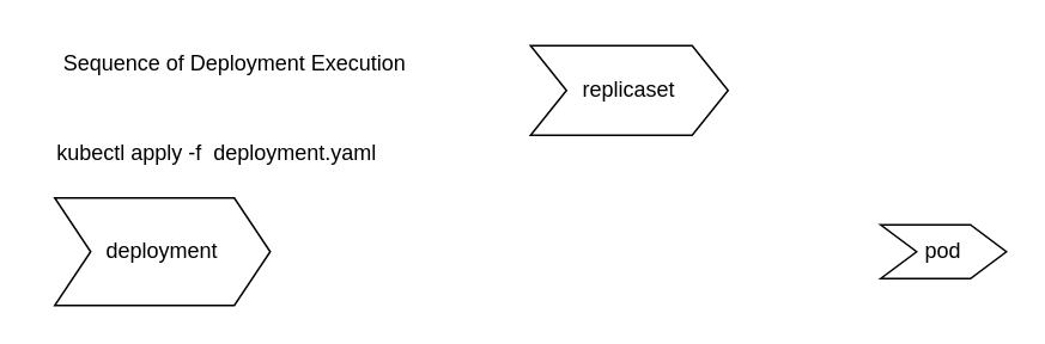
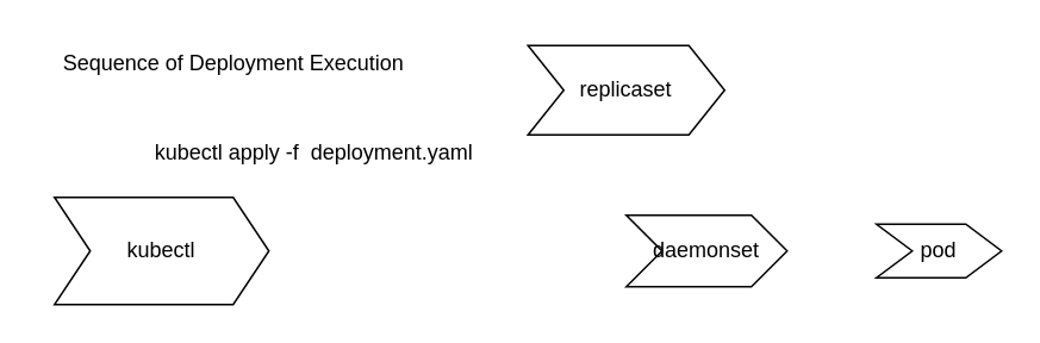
  <mxCell id="0" />
  <mxCell id="1" parent="0" />
- <mxCell id="2" value="deployment" style="shape=step;perimeter=stepPerimeter;whiteSpace=wrap;html=1;fixedSize=1;" parent="1" vertex="1"><mxGeometry x="30" y="110" width="120" height="60" as="geometry" /></mxCell>
+ <mxCell id="2" value="kubectl" style="shape=step;perimeter=stepPerimeter;whiteSpace=wrap;html=1;fixedSize=1;" parent="1" vertex="1"><mxGeometry x="30" y="110" width="120" height="60" as="geometry" /></mxCell>
  <mxCell id="3" value="replicaset" style="shape=step;perimeter=stepPerimeter;whiteSpace=wrap;html=1;fixedSize=1;" parent="1" vertex="1"><mxGeometry x="295" y="25" width="110" height="50" as="geometry" /></mxCell>
+ <mxCell id="4" value="daemonset" style="shape=step;perimeter=stepPerimeter;whiteSpace=wrap;html=1;fixedSize=1;" parent="1" vertex="1"><mxGeometry x="350" y="120" width="90" height="40" as="geometry" /></mxCell>
  <mxCell id="5" value="Sequence of Deployment Execution" style="text;html=1;align=center;verticalAlign=middle;resizable=0;points=[];autosize=1;strokeColor=none;fillColor=none;" parent="1" vertex="1"><mxGeometry x="20" y="20" width="220" height="30" as="geometry" /></mxCell>
  <mxCell id="6" value="pod" style="shape=step;perimeter=stepPerimeter;whiteSpace=wrap;html=1;fixedSize=1;" parent="1" vertex="1"><mxGeometry x="490" y="125" width="70" height="30" as="geometry" /></mxCell>
- <mxCell id="7" value="kubectl apply -f&amp;nbsp; deployment.yaml" style="text;html=1;align=center;verticalAlign=middle;resizable=0;points=[];autosize=1;strokeColor=none;fillColor=none;" parent="1" vertex="1"><mxGeometry x="20" y="70" width="200" height="30" as="geometry" /></mxCell>
+ <mxCell id="7" value="kubectl apply -f&amp;nbsp; deployment.yaml" style="text;html=1;align=center;verticalAlign=middle;resizable=0;points=[];autosize=1;strokeColor=none;fillColor=none;" parent="1" vertex="1"><mxGeometry x="75" y="70" width="200" height="30" as="geometry" /></mxCell>
